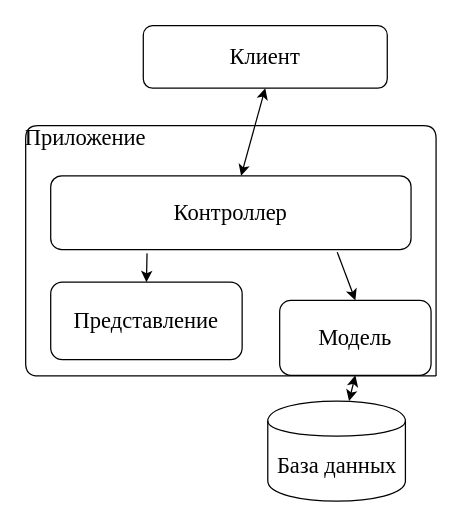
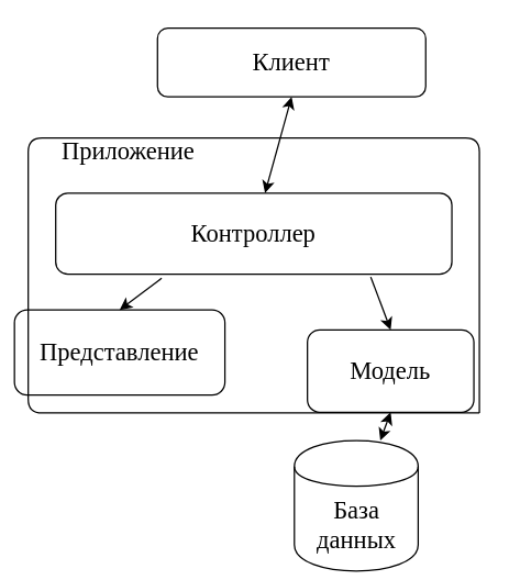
  <mxCell id="0" />
  <mxCell id="1" parent="0" />
  <mxCell id="2" value="&lt;font style=&quot;font-size: 18px&quot; face=&quot;Verdana&quot;&gt;Клиент&lt;/font&gt;" style="rounded=1;whiteSpace=wrap;html=1;" vertex="1" parent="1"><mxGeometry x="114" y="20" width="195" height="50" as="geometry" /></mxCell>
  <mxCell id="3" value="&lt;font&gt;&lt;font face=&quot;Verdana&quot; style=&quot;font-size: 18px&quot;&gt;Контроллер&lt;/font&gt;&lt;br&gt;&lt;/font&gt;" style="rounded=1;whiteSpace=wrap;html=1;" vertex="1" parent="1"><mxGeometry x="40" y="140" width="288" height="59" as="geometry" /></mxCell>
- <mxCell id="4" value="&lt;font style=&quot;font-size: 18px&quot; face=&quot;Verdana&quot;&gt;Представление&lt;/font&gt;" style="rounded=1;whiteSpace=wrap;html=1;" vertex="1" parent="1"><mxGeometry x="40" y="225" width="153" height="62" as="geometry" /></mxCell>
+ <mxCell id="4" value="&lt;font style=&quot;font-size: 18px&quot; face=&quot;Verdana&quot;&gt;Представление&lt;/font&gt;" style="rounded=1;whiteSpace=wrap;html=1;" vertex="1" parent="1"><mxGeometry x="10" y="225" width="153" height="62" as="geometry" /></mxCell>
  <mxCell id="5" value="&lt;font style=&quot;font-size: 18px&quot; face=&quot;Verdana&quot;&gt;Модель&lt;/font&gt;" style="rounded=1;whiteSpace=wrap;html=1;" vertex="1" parent="1"><mxGeometry x="223" y="239.5" width="121" height="60" as="geometry" /></mxCell>
- <mxCell id="6" value="&lt;font style=&quot;font-size: 18px&quot; face=&quot;Verdana&quot;&gt;База данных&lt;/font&gt;" style="shape=cylinder;whiteSpace=wrap;html=1;boundedLbl=1;backgroundOutline=1;" vertex="1" parent="1"><mxGeometry x="213.5" y="320" width="110" height="80" as="geometry" /></mxCell>
+ <mxCell id="6" value="&lt;font style=&quot;font-size: 18px&quot; face=&quot;Verdana&quot;&gt;База данных&lt;/font&gt;" style="shape=cylinder;whiteSpace=wrap;html=1;boundedLbl=1;backgroundOutline=1;" vertex="1" parent="1"><mxGeometry x="213.5" y="320" width="90" height="95" as="geometry" /></mxCell>
  <mxCell id="7" value="" style="endArrow=none;html=1;" edge="1" parent="1"><mxGeometry width="50" height="50" relative="1" as="geometry"><mxPoint x="348" y="300" as="sourcePoint" /><mxPoint x="348" y="300" as="targetPoint" /><Array as="points"><mxPoint x="20" y="300" /><mxPoint x="20" y="100" /><mxPoint x="348" y="100" /></Array></mxGeometry></mxCell>
- <mxCell id="8" value="&lt;font style=&quot;font-size: 18px&quot; face=&quot;Verdana&quot;&gt;Приложение&lt;/font&gt;" style="text;html=1;strokeColor=none;fillColor=none;align=center;verticalAlign=middle;whiteSpace=wrap;rounded=0;" vertex="1" parent="1"><mxGeometry x="28" y="95" width="80" height="30" as="geometry" /></mxCell>
+ <mxCell id="8" value="&lt;font style=&quot;font-size: 18px&quot; face=&quot;Verdana&quot;&gt;Приложение&lt;/font&gt;" style="text;html=1;strokeColor=none;fillColor=none;align=center;verticalAlign=middle;whiteSpace=wrap;rounded=0;" vertex="1" parent="1"><mxGeometry x="53" y="95" width="80" height="30" as="geometry" /></mxCell>
  <mxCell id="9" value="" style="endArrow=classic;startArrow=classic;html=1;exitX=0.5;exitY=1;exitDx=0;exitDy=0;" edge="1" parent="1" source="2" target="3"><mxGeometry width="50" height="50" relative="1" as="geometry"><mxPoint x="48" y="470" as="sourcePoint" /><mxPoint x="98" y="420" as="targetPoint" /></mxGeometry></mxCell>
  <mxCell id="10" value="" style="endArrow=classic;html=1;entryX=0.5;entryY=0;entryDx=0;entryDy=0;" edge="1" parent="1" target="4"><mxGeometry width="50" height="50" relative="1" as="geometry"><mxPoint x="117" y="202" as="sourcePoint" /><mxPoint x="126" y="230" as="targetPoint" /></mxGeometry></mxCell>
  <mxCell id="11" value="" style="endArrow=classic;html=1;entryX=0.5;entryY=0;entryDx=0;entryDy=0;" edge="1" parent="1" target="5"><mxGeometry width="50" height="50" relative="1" as="geometry"><mxPoint x="269" y="201" as="sourcePoint" /><mxPoint x="98" y="420" as="targetPoint" /></mxGeometry></mxCell>
  <mxCell id="12" value="" style="endArrow=classic;startArrow=classic;html=1;exitX=0.5;exitY=1;exitDx=0;exitDy=0;" edge="1" parent="1" source="5" target="6"><mxGeometry width="50" height="50" relative="1" as="geometry"><mxPoint x="48" y="470" as="sourcePoint" /><mxPoint x="98" y="420" as="targetPoint" /></mxGeometry></mxCell>
